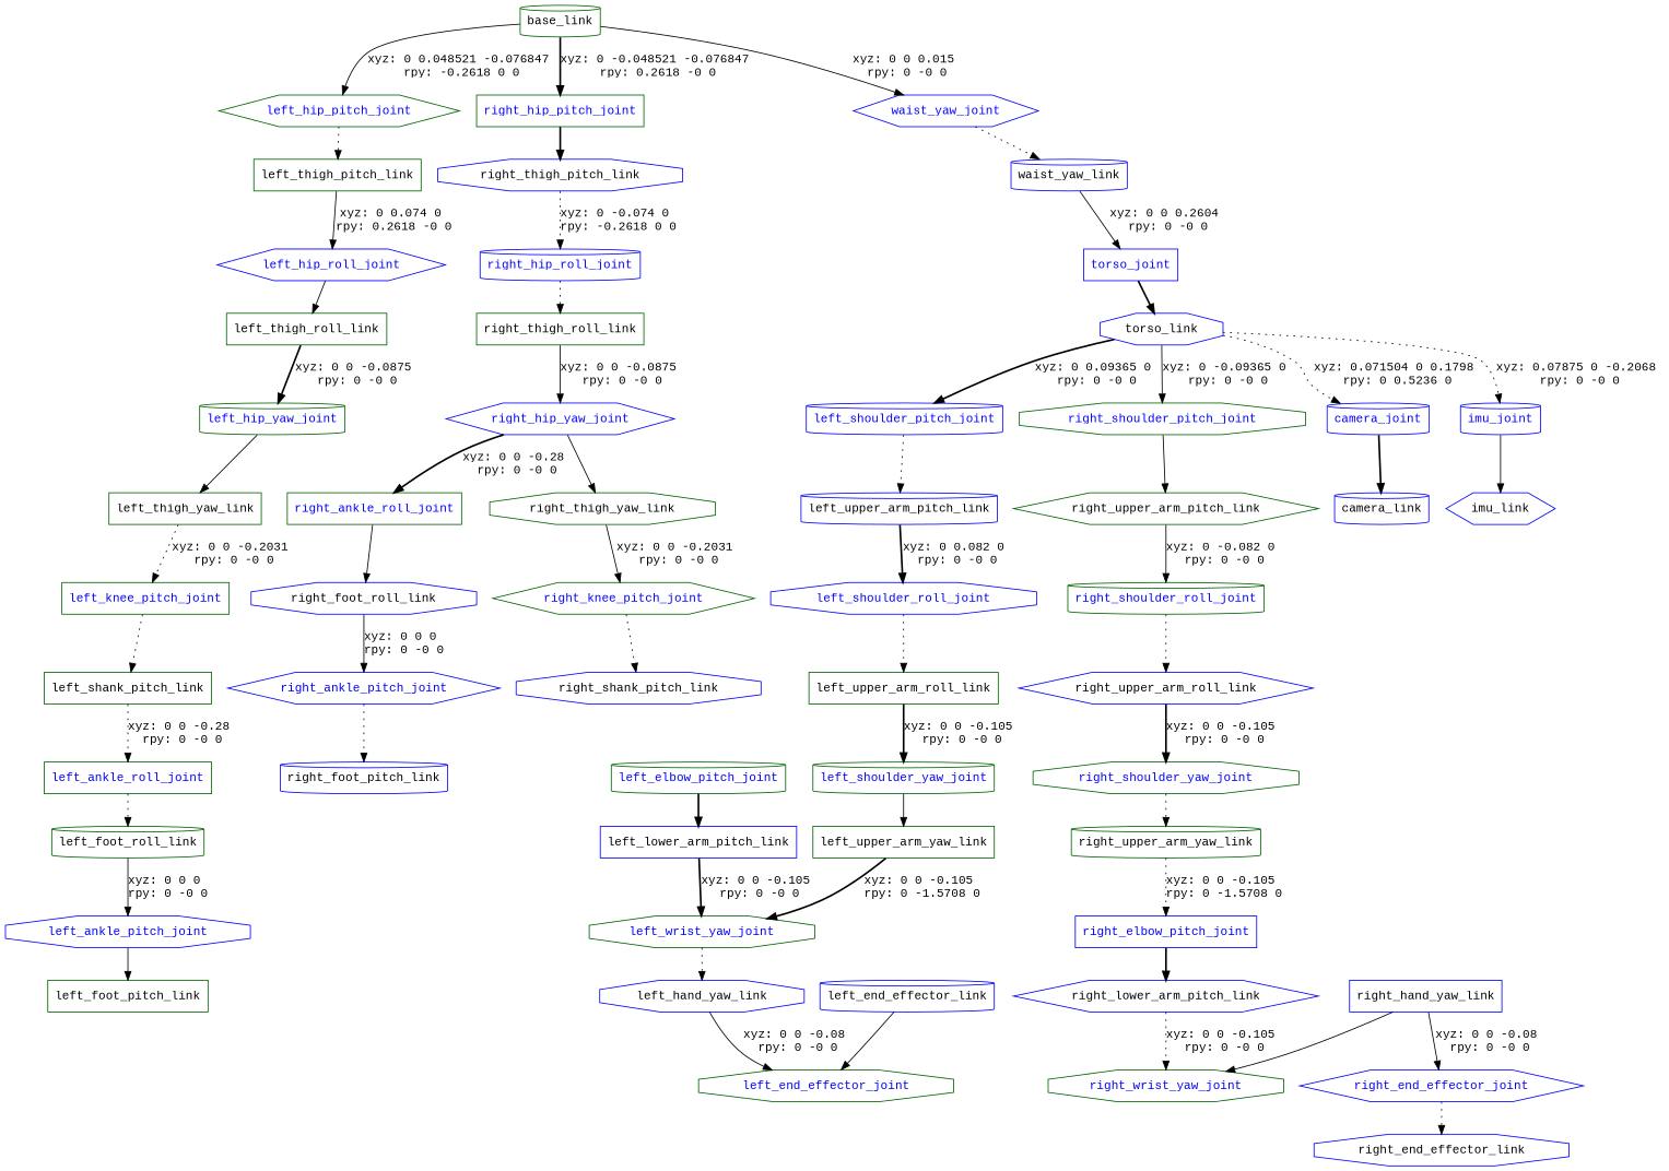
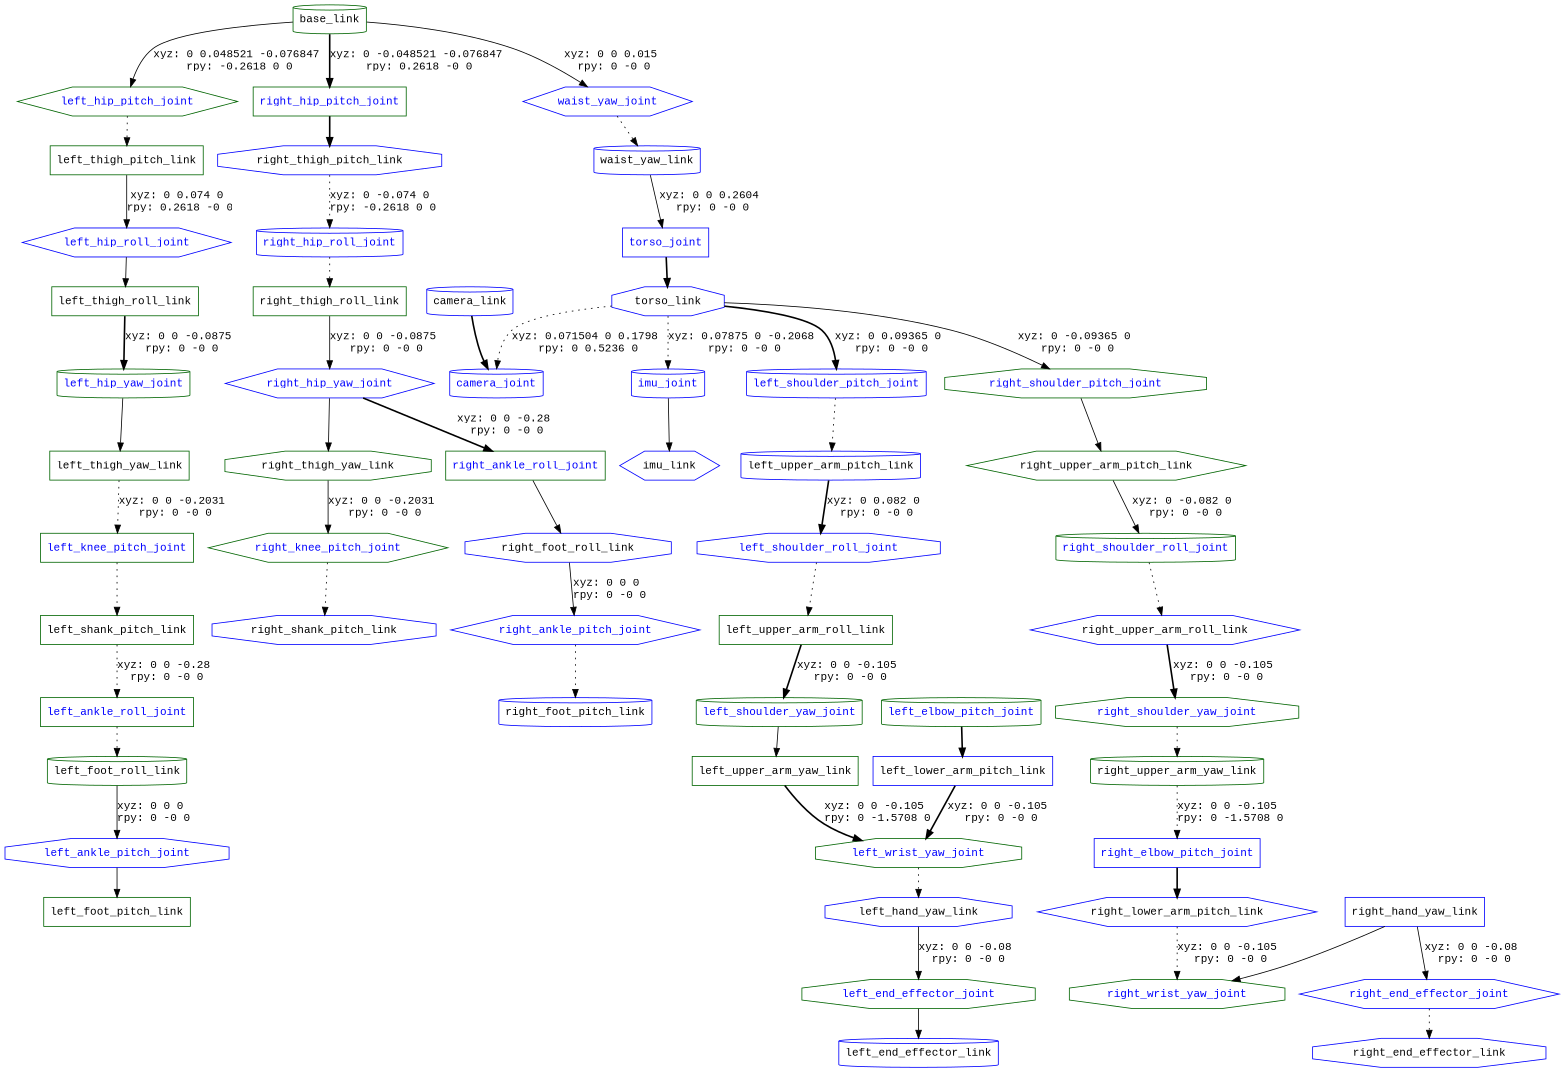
  digraph {
    fontname="Liberation Mono"
    node [color=blue fontname="Liberation Mono" shape=cylinder]
    edge [fontname="Liberation Mono" style=solid]
    n1 [color=darkgreen label=base_link]
    left_hip_pitch_joint [color=darkgreen fontcolor=blue shape=hexagon]
    right_hip_pitch_joint [color=darkgreen fontcolor=blue shape=box]
    waist_yaw_joint [fontcolor=blue shape=hexagon]
    n5 [color=darkgreen label=left_thigh_pitch_link shape=box]
    n6 [label=right_thigh_pitch_link shape=octagon]
    n7 [label=waist_yaw_link]
    left_hip_roll_joint [fontcolor=blue shape=hexagon]
    n9 [color=darkgreen label=left_thigh_roll_link shape=box]
    left_hip_yaw_joint [color=darkgreen fontcolor=blue]
    n11 [color=darkgreen label=left_thigh_yaw_link shape=box]
    left_knee_pitch_joint [color=darkgreen fontcolor=blue shape=box]
    n13 [color=darkgreen label=left_shank_pitch_link shape=box]
    left_ankle_roll_joint [color=darkgreen fontcolor=blue shape=box]
    n15 [color=darkgreen label=left_foot_roll_link]
    left_ankle_pitch_joint [fontcolor=blue shape=octagon]
    n17 [color=darkgreen label=left_foot_pitch_link shape=box]
    right_hip_roll_joint [fontcolor=blue]
    n19 [color=darkgreen label=right_thigh_roll_link shape=box]
    right_hip_yaw_joint [fontcolor=blue shape=hexagon]
    n21 [color=darkgreen label=right_thigh_yaw_link shape=octagon]
    right_ankle_roll_joint [color=darkgreen fontcolor=blue shape=box]
    right_knee_pitch_joint [color=darkgreen fontcolor=blue shape=hexagon]
    n24 [label=right_shank_pitch_link shape=octagon]
    n25 [label=right_foot_roll_link shape=octagon]
    right_ankle_pitch_joint [fontcolor=blue shape=hexagon]
    n27 [label=right_foot_pitch_link]
    torso_joint [fontcolor=blue shape=box]
    n29 [label=torso_link shape=octagon]
    camera_joint [fontcolor=blue]
    imu_joint [fontcolor=blue]
    left_shoulder_pitch_joint [fontcolor=blue]
    right_shoulder_pitch_joint [color=darkgreen fontcolor=blue shape=octagon]
    n34 [label=camera_link]
    n35 [label=imu_link shape=hexagon]
    n36 [label=left_upper_arm_pitch_link]
    n37 [color=darkgreen label=right_upper_arm_pitch_link shape=hexagon]
    left_shoulder_roll_joint [fontcolor=blue shape=octagon]
    n39 [color=darkgreen label=left_upper_arm_roll_link shape=box]
    left_shoulder_yaw_joint [color=darkgreen fontcolor=blue]
    n41 [color=darkgreen label=left_upper_arm_yaw_link shape=box]
    left_wrist_yaw_joint [color=darkgreen fontcolor=blue shape=octagon]
    left_elbow_pitch_joint [color=darkgreen fontcolor=blue]
    n44 [label=left_lower_arm_pitch_link shape=box]
    n45 [label=left_hand_yaw_link shape=octagon]
    left_end_effector_joint [color=darkgreen fontcolor=blue shape=octagon]
    n47 [label=left_end_effector_link]
    right_shoulder_roll_joint [color=darkgreen fontcolor=blue]
    n49 [label=right_upper_arm_roll_link shape=hexagon]
    right_shoulder_yaw_joint [color=darkgreen fontcolor=blue shape=octagon]
    n51 [color=darkgreen label=right_upper_arm_yaw_link]
    right_elbow_pitch_joint [fontcolor=blue shape=box]
    n53 [label=right_lower_arm_pitch_link shape=hexagon]
    right_wrist_yaw_joint [color=darkgreen fontcolor=blue shape=octagon]
    n55 [label=right_hand_yaw_link shape=box]
    right_end_effector_joint [fontcolor=blue shape=hexagon]
    n57 [label=right_end_effector_link shape=octagon]
    n1 -> left_hip_pitch_joint [label="xyz: 0 0.048521 -0.076847 \nrpy: -0.2618 0 0"]
    n1 -> right_hip_pitch_joint [label="xyz: 0 -0.048521 -0.076847 \nrpy: 0.2618 -0 0" style=bold]
    n1 -> waist_yaw_joint [label="xyz: 0 0 0.015 \nrpy: 0 -0 0"]
    left_hip_pitch_joint -> n5 [style=dotted]
    right_hip_pitch_joint -> n6 [style=bold]
    waist_yaw_joint -> n7 [style=dotted]
    n5 -> left_hip_roll_joint [label="xyz: 0 0.074 0 \nrpy: 0.2618 -0 0"]
    n6 -> right_hip_roll_joint [label="xyz: 0 -0.074 0 \nrpy: -0.2618 0 0" style=dotted]
    n7 -> torso_joint [label="xyz: 0 0 0.2604 \nrpy: 0 -0 0"]
    left_hip_roll_joint -> n9
    n9 -> left_hip_yaw_joint [label="xyz: 0 0 -0.0875 \nrpy: 0 -0 0" style=bold]
    left_hip_yaw_joint -> n11
    n11 -> left_knee_pitch_joint [label="xyz: 0 0 -0.2031 \nrpy: 0 -0 0" style=dotted]
    left_knee_pitch_joint -> n13 [style=dotted]
    n13 -> left_ankle_roll_joint [label="xyz: 0 0 -0.28 \nrpy: 0 -0 0" style=dotted]
    left_ankle_roll_joint -> n15 [style=dotted]
    n15 -> left_ankle_pitch_joint [label="xyz: 0 0 0 \nrpy: 0 -0 0"]
    left_ankle_pitch_joint -> n17
    right_hip_roll_joint -> n19 [style=dotted]
    n19 -> right_hip_yaw_joint [label="xyz: 0 0 -0.0875 \nrpy: 0 -0 0"]
    right_hip_yaw_joint -> n21
    right_hip_yaw_joint -> right_ankle_roll_joint [label="xyz: 0 0 -0.28 \nrpy: 0 -0 0" style=bold]
    n21 -> right_knee_pitch_joint [label="xyz: 0 0 -0.2031 \nrpy: 0 -0 0"]
    right_ankle_roll_joint -> n25
    right_knee_pitch_joint -> n24 [style=dotted]
    n25 -> right_ankle_pitch_joint [label="xyz: 0 0 0 \nrpy: 0 -0 0"]
    right_ankle_pitch_joint -> n27 [style=dotted]
    torso_joint -> n29 [style=bold]
    n29 -> camera_joint [label="xyz: 0.071504 0 0.1798 \nrpy: 0 0.5236 0" style=dotted]
    n29 -> imu_joint [label="xyz: 0.07875 0 -0.2068 \nrpy: 0 -0 0" style=dotted]
    n29 -> left_shoulder_pitch_joint [label="xyz: 0 0.09365 0 \nrpy: 0 -0 0" style=bold]
    n29 -> right_shoulder_pitch_joint [label="xyz: 0 -0.09365 0 \nrpy: 0 -0 0"]
-   camera_joint -> n34 [style=bold]
+   n34 -> camera_joint [style=bold]
    imu_joint -> n35
    left_shoulder_pitch_joint -> n36 [style=dotted]
    right_shoulder_pitch_joint -> n37
    n36 -> left_shoulder_roll_joint [label="xyz: 0 0.082 0 \nrpy: 0 -0 0" style=bold]
    n37 -> right_shoulder_roll_joint [label="xyz: 0 -0.082 0 \nrpy: 0 -0 0"]
    left_shoulder_roll_joint -> n39 [style=dotted]
    n39 -> left_shoulder_yaw_joint [label="xyz: 0 0 -0.105 \nrpy: 0 -0 0" style=bold]
    left_shoulder_yaw_joint -> n41
    n41 -> left_wrist_yaw_joint [label="xyz: 0 0 -0.105 \nrpy: 0 -1.5708 0" style=bold]
    left_wrist_yaw_joint -> n45 [style=dotted]
    left_elbow_pitch_joint -> n44 [style=bold]
    n44 -> left_wrist_yaw_joint [label="xyz: 0 0 -0.105 \nrpy: 0 -0 0" style=bold]
    n45 -> left_end_effector_joint [label="xyz: 0 0 -0.08 \nrpy: 0 -0 0"]
-   n47 -> left_end_effector_joint
+   left_end_effector_joint -> n47
    right_shoulder_roll_joint -> n49 [style=dotted]
    n49 -> right_shoulder_yaw_joint [label="xyz: 0 0 -0.105 \nrpy: 0 -0 0" style=bold]
    right_shoulder_yaw_joint -> n51 [style=dotted]
    n51 -> right_elbow_pitch_joint [label="xyz: 0 0 -0.105 \nrpy: 0 -1.5708 0" style=dotted]
    right_elbow_pitch_joint -> n53 [style=bold]
    n53 -> right_wrist_yaw_joint [label="xyz: 0 0 -0.105 \nrpy: 0 -0 0" style=dotted]
    n55 -> right_wrist_yaw_joint
    n55 -> right_end_effector_joint [label="xyz: 0 0 -0.08 \nrpy: 0 -0 0"]
    right_end_effector_joint -> n57 [style=dotted]
  }
